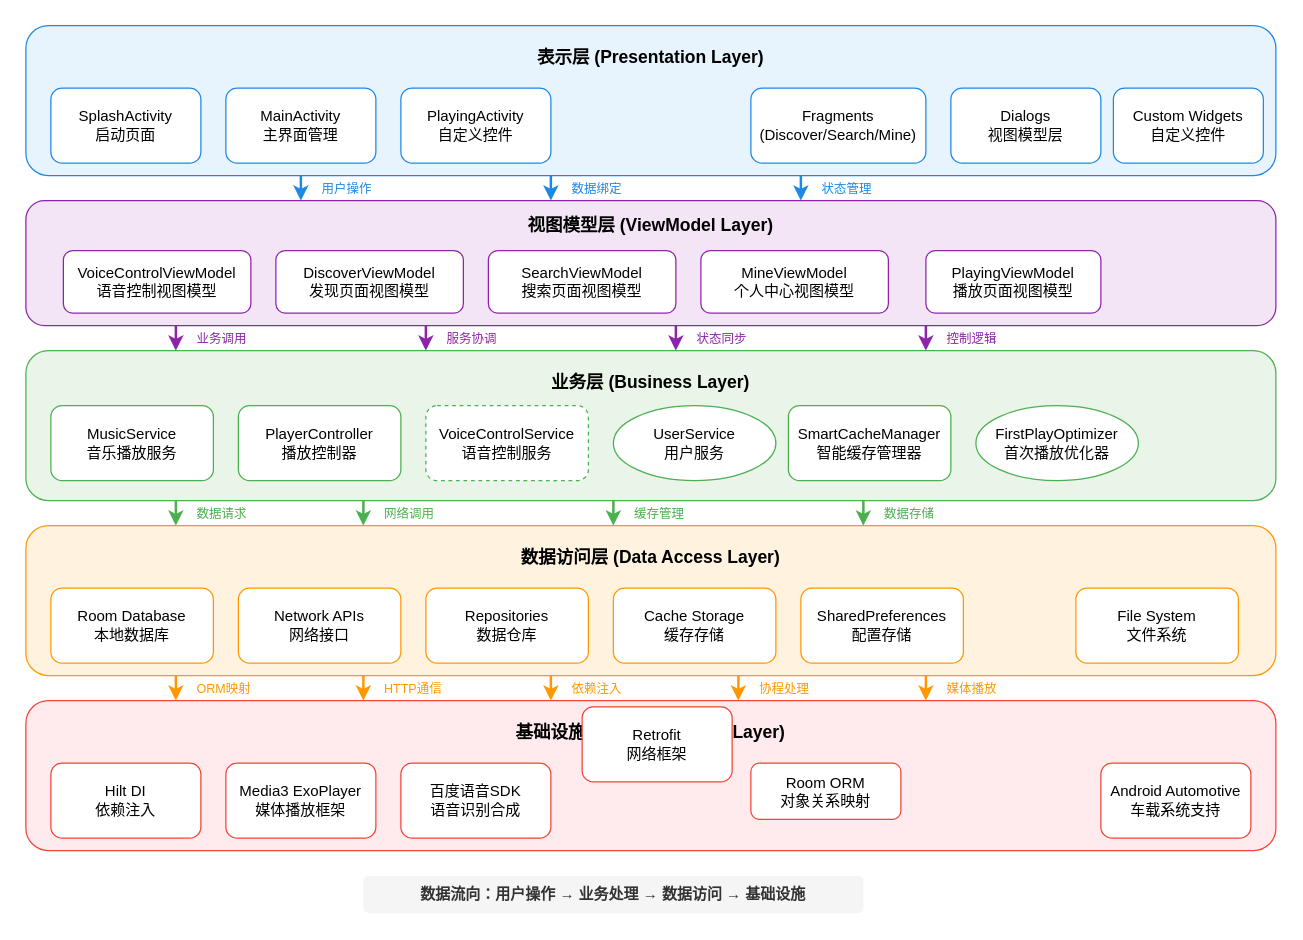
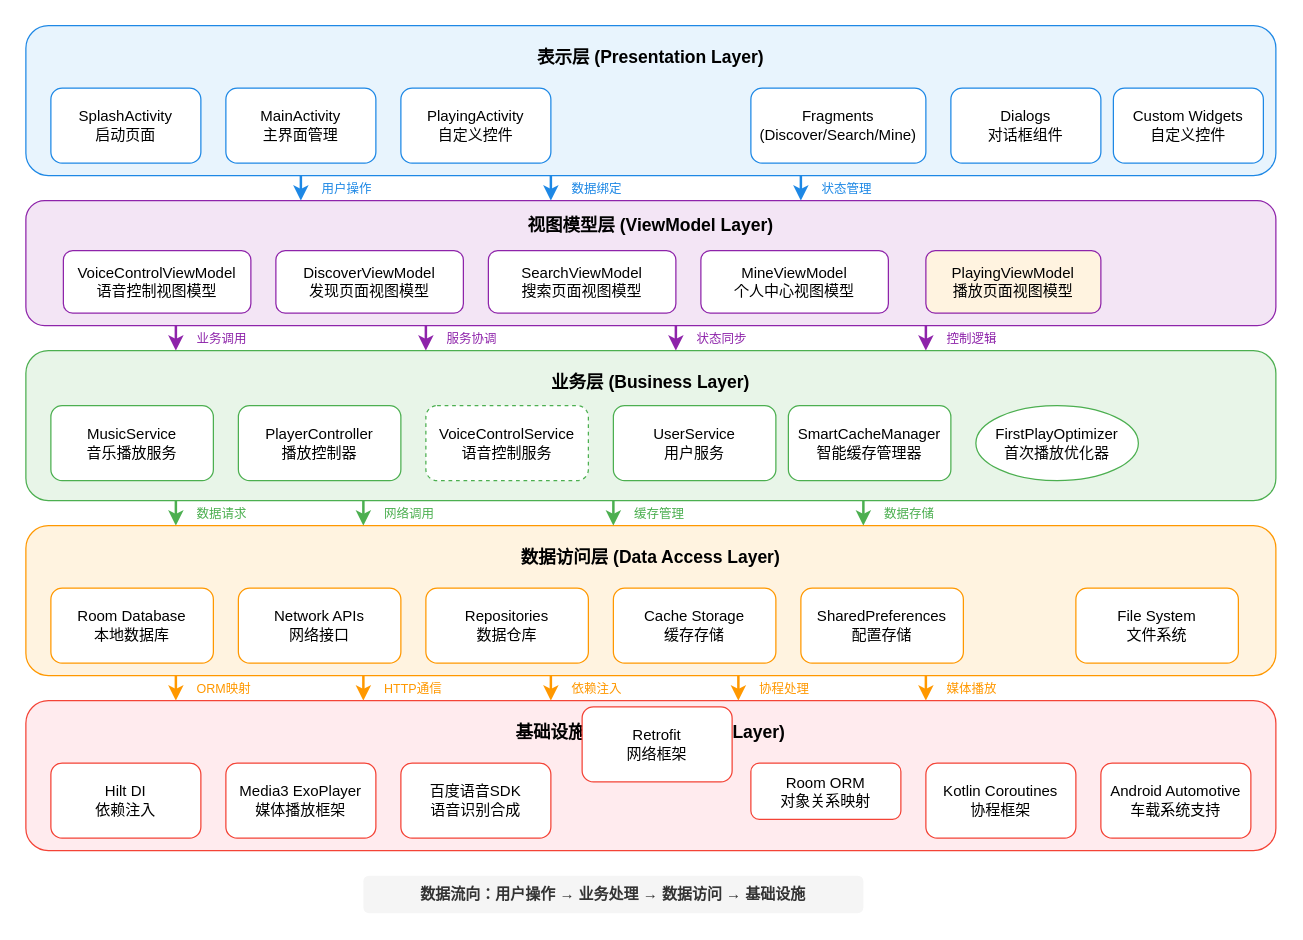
  <mxCell id="0" />
  <mxCell id="1" parent="0" />
  <mxCell id="2" value="表示层 (Presentation Layer)" style="rounded=1;whiteSpace=wrap;html=1;fillColor=#E8F4FD;strokeColor=#1E88E5;fontSize=14;fontStyle=1;verticalAlign=top;spacingTop=10;" parent="1" vertex="1"><mxGeometry x="20" y="20" width="1000" height="120" as="geometry" /></mxCell>
  <mxCell id="3" value="SplashActivity&#10;启动页面" style="rounded=1;whiteSpace=wrap;html=1;fillColor=#FFFFFF;strokeColor=#1E88E5;fontSize=12;" parent="1" vertex="1"><mxGeometry x="40" y="70" width="120" height="60" as="geometry" /></mxCell>
  <mxCell id="4" value="MainActivity&#10;主界面管理" style="rounded=1;whiteSpace=wrap;html=1;fillColor=#FFFFFF;strokeColor=#1E88E5;fontSize=12;" parent="1" vertex="1"><mxGeometry x="180" y="70" width="120" height="60" as="geometry" /></mxCell>
  <mxCell id="5" value="PlayingActivity&#10;自定义控件" style="rounded=1;whiteSpace=wrap;html=1;fillColor=#FFFFFF;strokeColor=#1E88E5;fontSize=12;" parent="1" vertex="1"><mxGeometry x="320" y="70" width="120" height="60" as="geometry" /></mxCell>
  <mxCell id="6" value="Fragments&#10;(Discover/Search/Mine)" style="rounded=1;whiteSpace=wrap;html=1;fillColor=#FFFFFF;strokeColor=#1E88E5;fontSize=12;" parent="1" vertex="1"><mxGeometry x="600" y="70" width="140" height="60" as="geometry" /></mxCell>
- <mxCell id="7" value="Dialogs&#10;视图模型层" style="rounded=1;whiteSpace=wrap;html=1;fillColor=#FFFFFF;strokeColor=#1E88E5;fontSize=12;" parent="1" vertex="1"><mxGeometry x="760" y="70" width="120" height="60" as="geometry" /></mxCell>
+ <mxCell id="7" value="Dialogs&#10;对话框组件" style="rounded=1;whiteSpace=wrap;html=1;fillColor=#FFFFFF;strokeColor=#1E88E5;fontSize=12;" parent="1" vertex="1"><mxGeometry x="760" y="70" width="120" height="60" as="geometry" /></mxCell>
  <mxCell id="8" value="Custom Widgets&#10;自定义控件" style="rounded=1;whiteSpace=wrap;html=1;fillColor=#FFFFFF;strokeColor=#1E88E5;fontSize=12;" parent="1" vertex="1"><mxGeometry x="890" y="70" width="120" height="60" as="geometry" /></mxCell>
  <mxCell id="9" value="视图模型层 (ViewModel Layer)" style="rounded=1;whiteSpace=wrap;html=1;fillColor=#F3E5F5;strokeColor=#8E24AA;fontSize=14;fontStyle=1;verticalAlign=top;spacingTop=5;" parent="1" vertex="1"><mxGeometry x="20" y="160" width="1000" height="100" as="geometry" /></mxCell>
  <mxCell id="10" value="VoiceControlViewModel&#10;语音控制视图模型" style="rounded=1;whiteSpace=wrap;html=1;fillColor=#FFFFFF;strokeColor=#8E24AA;fontSize=12;" parent="1" vertex="1"><mxGeometry x="50" y="200" width="150" height="50" as="geometry" /></mxCell>
  <mxCell id="11" value="DiscoverViewModel&#10;发现页面视图模型" style="rounded=1;whiteSpace=wrap;html=1;fillColor=#FFFFFF;strokeColor=#8E24AA;fontSize=12;" parent="1" vertex="1"><mxGeometry x="220" y="200" width="150" height="50" as="geometry" /></mxCell>
  <mxCell id="12" value="SearchViewModel&#10;搜索页面视图模型" style="rounded=1;whiteSpace=wrap;html=1;fillColor=#FFFFFF;strokeColor=#8E24AA;fontSize=12;" parent="1" vertex="1"><mxGeometry x="390" y="200" width="150" height="50" as="geometry" /></mxCell>
  <mxCell id="13" value="MineViewModel&#10;个人中心视图模型" style="rounded=1;whiteSpace=wrap;html=1;fillColor=#FFFFFF;strokeColor=#8E24AA;fontSize=12;" parent="1" vertex="1"><mxGeometry x="560" y="200" width="150" height="50" as="geometry" /></mxCell>
- <mxCell id="14" value="PlayingViewModel&#10;播放页面视图模型" style="rounded=1;whiteSpace=wrap;html=1;fillColor=#FFFFFF;strokeColor=#8E24AA;fontSize=12;" parent="1" vertex="1"><mxGeometry x="740" y="200" width="140" height="50" as="geometry" /></mxCell>
+ <mxCell id="14" value="PlayingViewModel&#10;播放页面视图模型" style="rounded=1;whiteSpace=wrap;html=1;fillColor=#fff3e0;strokeColor=#8E24AA;fontSize=12;" parent="1" vertex="1"><mxGeometry x="740" y="200" width="140" height="50" as="geometry" /></mxCell>
  <mxCell id="15" value="业务层 (Business Layer)" style="rounded=1;whiteSpace=wrap;html=1;fillColor=#E8F5E8;strokeColor=#4CAF50;fontSize=14;fontStyle=1;verticalAlign=top;spacingTop=10;" parent="1" vertex="1"><mxGeometry x="20" y="280" width="1000" height="120" as="geometry" /></mxCell>
  <mxCell id="16" value="MusicService&#10;音乐播放服务" style="rounded=1;whiteSpace=wrap;html=1;fillColor=#FFFFFF;strokeColor=#4CAF50;fontSize=12;" parent="1" vertex="1"><mxGeometry x="40" y="324" width="130" height="60" as="geometry" /></mxCell>
  <mxCell id="17" value="PlayerController&#10;播放控制器" style="rounded=1;whiteSpace=wrap;html=1;fillColor=#FFFFFF;strokeColor=#4CAF50;fontSize=12;" parent="1" vertex="1"><mxGeometry x="190" y="324" width="130" height="60" as="geometry" /></mxCell>
  <mxCell id="18" value="VoiceControlService&#10;语音控制服务" style="rounded=1;whiteSpace=wrap;html=1;fillColor=#FFFFFF;strokeColor=#4CAF50;fontSize=12;dashed=1;" parent="1" vertex="1"><mxGeometry x="340" y="324" width="130" height="60" as="geometry" /></mxCell>
- <mxCell id="19" value="UserService&#10;用户服务" style="ellipse;whiteSpace=wrap;html=1;fillColor=#FFFFFF;strokeColor=#4CAF50;fontSize=12;" parent="1" vertex="1"><mxGeometry x="490" y="324" width="130" height="60" as="geometry" /></mxCell>
+ <mxCell id="19" value="UserService&#10;用户服务" style="rounded=1;whiteSpace=wrap;html=1;fillColor=#FFFFFF;strokeColor=#4CAF50;fontSize=12;" parent="1" vertex="1"><mxGeometry x="490" y="324" width="130" height="60" as="geometry" /></mxCell>
  <mxCell id="20" value="SmartCacheManager&#10;智能缓存管理器" style="rounded=1;whiteSpace=wrap;html=1;fillColor=#FFFFFF;strokeColor=#4CAF50;fontSize=12;" parent="1" vertex="1"><mxGeometry x="630" y="324" width="130" height="60" as="geometry" /></mxCell>
  <mxCell id="21" value="FirstPlayOptimizer&#10;首次播放优化器" style="ellipse;whiteSpace=wrap;html=1;fillColor=#FFFFFF;strokeColor=#4CAF50;fontSize=12;" parent="1" vertex="1"><mxGeometry x="780" y="324" width="130" height="60" as="geometry" /></mxCell>
  <mxCell id="22" value="数据访问层 (Data Access Layer)" style="rounded=1;whiteSpace=wrap;html=1;fillColor=#FFF3E0;strokeColor=#FF9800;fontSize=14;fontStyle=1;verticalAlign=top;spacingTop=10;" parent="1" vertex="1"><mxGeometry x="20" y="420" width="1000" height="120" as="geometry" /></mxCell>
  <mxCell id="23" value="Room Database&#10;本地数据库" style="rounded=1;whiteSpace=wrap;html=1;fillColor=#FFFFFF;strokeColor=#FF9800;fontSize=12;" parent="1" vertex="1"><mxGeometry x="40" y="470" width="130" height="60" as="geometry" /></mxCell>
  <mxCell id="24" value="Network APIs&#10;网络接口" style="rounded=1;whiteSpace=wrap;html=1;fillColor=#FFFFFF;strokeColor=#FF9800;fontSize=12;" parent="1" vertex="1"><mxGeometry x="190" y="470" width="130" height="60" as="geometry" /></mxCell>
  <mxCell id="25" value="Repositories&#10;数据仓库" style="rounded=1;whiteSpace=wrap;html=1;fillColor=#FFFFFF;strokeColor=#FF9800;fontSize=12;" parent="1" vertex="1"><mxGeometry x="340" y="470" width="130" height="60" as="geometry" /></mxCell>
  <mxCell id="26" value="Cache Storage&#10;缓存存储" style="rounded=1;whiteSpace=wrap;html=1;fillColor=#FFFFFF;strokeColor=#FF9800;fontSize=12;" parent="1" vertex="1"><mxGeometry x="490" y="470" width="130" height="60" as="geometry" /></mxCell>
  <mxCell id="27" value="SharedPreferences&#10;配置存储" style="rounded=1;whiteSpace=wrap;html=1;fillColor=#FFFFFF;strokeColor=#FF9800;fontSize=12;" parent="1" vertex="1"><mxGeometry x="640" y="470" width="130" height="60" as="geometry" /></mxCell>
  <mxCell id="28" value="File System&#10;文件系统" style="rounded=1;whiteSpace=wrap;html=1;fillColor=#FFFFFF;strokeColor=#FF9800;fontSize=12;" parent="1" vertex="1"><mxGeometry x="860" y="470" width="130" height="60" as="geometry" /></mxCell>
  <mxCell id="29" value="基础设施层 (Infrastructure Layer)" style="rounded=1;whiteSpace=wrap;html=1;fillColor=#FFEBEE;strokeColor=#F44336;fontSize=14;fontStyle=1;verticalAlign=top;spacingTop=10;" parent="1" vertex="1"><mxGeometry x="20" y="560" width="1000" height="120" as="geometry" /></mxCell>
  <mxCell id="30" value="Hilt DI&#10;依赖注入" style="rounded=1;whiteSpace=wrap;html=1;fillColor=#FFFFFF;strokeColor=#F44336;fontSize=12;" parent="1" vertex="1"><mxGeometry x="40" y="610" width="120" height="60" as="geometry" /></mxCell>
  <mxCell id="31" value="Media3 ExoPlayer&#10;媒体播放框架" style="rounded=1;whiteSpace=wrap;html=1;fillColor=#FFFFFF;strokeColor=#F44336;fontSize=12;" parent="1" vertex="1"><mxGeometry x="180" y="610" width="120" height="60" as="geometry" /></mxCell>
  <mxCell id="32" value="百度语音SDK&#10;语音识别合成" style="rounded=1;whiteSpace=wrap;html=1;fillColor=#FFFFFF;strokeColor=#F44336;fontSize=12;" parent="1" vertex="1"><mxGeometry x="320" y="610" width="120" height="60" as="geometry" /></mxCell>
  <mxCell id="33" value="Retrofit&#10;网络框架" style="rounded=1;whiteSpace=wrap;html=1;fillColor=#FFFFFF;strokeColor=#F44336;fontSize=12;" parent="1" vertex="1"><mxGeometry x="465" y="565" width="120" height="60" as="geometry" /></mxCell>
  <mxCell id="34" value="Room ORM&#10;对象关系映射" style="rounded=1;whiteSpace=wrap;html=1;fillColor=#FFFFFF;strokeColor=#F44336;fontSize=12;" parent="1" vertex="1"><mxGeometry x="600" y="610" width="120" height="45" as="geometry" /></mxCell>
+ <mxCell id="35" value="Kotlin Coroutines&#10;协程框架" style="rounded=1;whiteSpace=wrap;html=1;fillColor=#FFFFFF;strokeColor=#F44336;fontSize=12;" parent="1" vertex="1"><mxGeometry x="740" y="610" width="120" height="60" as="geometry" /></mxCell>
  <mxCell id="36" value="Android Automotive&#10;车载系统支持" style="rounded=1;whiteSpace=wrap;html=1;fillColor=#FFFFFF;strokeColor=#F44336;fontSize=12;" parent="1" vertex="1"><mxGeometry x="880" y="610" width="120" height="60" as="geometry" /></mxCell>
  <mxCell id="37" value="用户操作" style="endArrow=classic;html=1;rounded=0;strokeColor=#1E88E5;strokeWidth=2;fontColor=#1E88E5;fontSize=10;labelPosition=right;verticalLabelPosition=middle;align=left;spacingLeft=15;" parent="1" edge="1"><mxGeometry width="50" height="50" relative="1" as="geometry"><mxPoint x="240" y="140" as="sourcePoint" /><mxPoint x="240" y="160" as="targetPoint" /></mxGeometry></mxCell>
  <mxCell id="38" value="数据绑定" style="endArrow=classic;html=1;rounded=0;strokeColor=#1E88E5;strokeWidth=2;fontColor=#1E88E5;fontSize=10;labelPosition=right;verticalLabelPosition=middle;align=left;spacingLeft=15;" parent="1" edge="1"><mxGeometry width="50" height="50" relative="1" as="geometry"><mxPoint x="440" y="140" as="sourcePoint" /><mxPoint x="440" y="160" as="targetPoint" /></mxGeometry></mxCell>
  <mxCell id="39" value="状态管理" style="endArrow=classic;html=1;rounded=0;strokeColor=#1E88E5;strokeWidth=2;fontColor=#1E88E5;fontSize=10;labelPosition=right;verticalLabelPosition=middle;align=left;spacingLeft=15;" parent="1" edge="1"><mxGeometry width="50" height="50" relative="1" as="geometry"><mxPoint x="640" y="140" as="sourcePoint" /><mxPoint x="640" y="160" as="targetPoint" /></mxGeometry></mxCell>
  <mxCell id="40" value="业务调用" style="endArrow=classic;html=1;rounded=0;strokeColor=#8E24AA;strokeWidth=2;fontColor=#8E24AA;fontSize=10;labelPosition=right;verticalLabelPosition=middle;align=left;spacingLeft=15;" parent="1" edge="1"><mxGeometry width="50" height="50" relative="1" as="geometry"><mxPoint x="140" y="260" as="sourcePoint" /><mxPoint x="140" y="280" as="targetPoint" /></mxGeometry></mxCell>
  <mxCell id="41" value="服务协调" style="endArrow=classic;html=1;rounded=0;strokeColor=#8E24AA;strokeWidth=2;fontColor=#8E24AA;fontSize=10;labelPosition=right;verticalLabelPosition=middle;align=left;spacingLeft=15;" parent="1" edge="1"><mxGeometry width="50" height="50" relative="1" as="geometry"><mxPoint x="340" y="260" as="sourcePoint" /><mxPoint x="340" y="280" as="targetPoint" /></mxGeometry></mxCell>
  <mxCell id="42" value="状态同步" style="endArrow=classic;html=1;rounded=0;strokeColor=#8E24AA;strokeWidth=2;fontColor=#8E24AA;fontSize=10;labelPosition=right;verticalLabelPosition=middle;align=left;spacingLeft=15;" parent="1" edge="1"><mxGeometry width="50" height="50" relative="1" as="geometry"><mxPoint x="540" y="260" as="sourcePoint" /><mxPoint x="540" y="280" as="targetPoint" /></mxGeometry></mxCell>
  <mxCell id="43" value="控制逻辑" style="endArrow=classic;html=1;rounded=0;strokeColor=#8E24AA;strokeWidth=2;fontColor=#8E24AA;fontSize=10;labelPosition=right;verticalLabelPosition=middle;align=left;spacingLeft=15;" parent="1" edge="1"><mxGeometry width="50" height="50" relative="1" as="geometry"><mxPoint x="740" y="260" as="sourcePoint" /><mxPoint x="740" y="280" as="targetPoint" /></mxGeometry></mxCell>
  <mxCell id="44" value="数据请求" style="endArrow=classic;html=1;rounded=0;strokeColor=#4CAF50;strokeWidth=2;fontColor=#4CAF50;fontSize=10;labelPosition=right;verticalLabelPosition=middle;align=left;spacingLeft=15;" parent="1" edge="1"><mxGeometry width="50" height="50" relative="1" as="geometry"><mxPoint x="140" y="400" as="sourcePoint" /><mxPoint x="140" y="420" as="targetPoint" /></mxGeometry></mxCell>
  <mxCell id="45" value="网络调用" style="endArrow=classic;html=1;rounded=0;strokeColor=#4CAF50;strokeWidth=2;fontColor=#4CAF50;fontSize=10;labelPosition=right;verticalLabelPosition=middle;align=left;spacingLeft=15;" parent="1" edge="1"><mxGeometry width="50" height="50" relative="1" as="geometry"><mxPoint x="290" y="400" as="sourcePoint" /><mxPoint x="290" y="420" as="targetPoint" /></mxGeometry></mxCell>
  <mxCell id="46" value="缓存管理" style="endArrow=classic;html=1;rounded=0;strokeColor=#4CAF50;strokeWidth=2;fontColor=#4CAF50;fontSize=10;labelPosition=right;verticalLabelPosition=middle;align=left;spacingLeft=15;" parent="1" edge="1"><mxGeometry width="50" height="50" relative="1" as="geometry"><mxPoint x="490" y="400" as="sourcePoint" /><mxPoint x="490" y="420" as="targetPoint" /></mxGeometry></mxCell>
  <mxCell id="47" value="数据存储" style="endArrow=classic;html=1;rounded=0;strokeColor=#4CAF50;strokeWidth=2;fontColor=#4CAF50;fontSize=10;labelPosition=right;verticalLabelPosition=middle;align=left;spacingLeft=15;" parent="1" edge="1"><mxGeometry width="50" height="50" relative="1" as="geometry"><mxPoint x="690" y="400" as="sourcePoint" /><mxPoint x="690" y="420" as="targetPoint" /></mxGeometry></mxCell>
  <mxCell id="48" value="ORM映射" style="endArrow=classic;html=1;rounded=0;strokeColor=#FF9800;strokeWidth=2;fontColor=#FF9800;fontSize=10;labelPosition=right;verticalLabelPosition=middle;align=left;spacingLeft=15;" parent="1" edge="1"><mxGeometry width="50" height="50" relative="1" as="geometry"><mxPoint x="140" y="540" as="sourcePoint" /><mxPoint x="140" y="560" as="targetPoint" /></mxGeometry></mxCell>
  <mxCell id="49" value="HTTP通信" style="endArrow=classic;html=1;rounded=0;strokeColor=#FF9800;strokeWidth=2;fontColor=#FF9800;fontSize=10;labelPosition=right;verticalLabelPosition=middle;align=left;spacingLeft=15;" parent="1" edge="1"><mxGeometry width="50" height="50" relative="1" as="geometry"><mxPoint x="290" y="540" as="sourcePoint" /><mxPoint x="290" y="560" as="targetPoint" /></mxGeometry></mxCell>
  <mxCell id="50" value="依赖注入" style="endArrow=classic;html=1;rounded=0;strokeColor=#FF9800;strokeWidth=2;fontColor=#FF9800;fontSize=10;labelPosition=right;verticalLabelPosition=middle;align=left;spacingLeft=15;" parent="1" edge="1"><mxGeometry width="50" height="50" relative="1" as="geometry"><mxPoint x="440" y="540" as="sourcePoint" /><mxPoint x="440" y="560" as="targetPoint" /></mxGeometry></mxCell>
  <mxCell id="51" value="协程处理" style="endArrow=classic;html=1;rounded=0;strokeColor=#FF9800;strokeWidth=2;fontColor=#FF9800;fontSize=10;labelPosition=right;verticalLabelPosition=middle;align=left;spacingLeft=15;" parent="1" edge="1"><mxGeometry width="50" height="50" relative="1" as="geometry"><mxPoint x="590" y="540" as="sourcePoint" /><mxPoint x="590" y="560" as="targetPoint" /></mxGeometry></mxCell>
  <mxCell id="52" value="媒体播放" style="endArrow=classic;html=1;rounded=0;strokeColor=#FF9800;strokeWidth=2;fontColor=#FF9800;fontSize=10;labelPosition=right;verticalLabelPosition=middle;align=left;spacingLeft=15;" parent="1" edge="1"><mxGeometry width="50" height="50" relative="1" as="geometry"><mxPoint x="740" y="540" as="sourcePoint" /><mxPoint x="740" y="560" as="targetPoint" /></mxGeometry></mxCell>
  <mxCell id="53" value="数据流向：用户操作 → 业务处理 → 数据访问 → 基础设施" style="text;html=1;strokeColor=none;fillColor=#F5F5F5;align=center;verticalAlign=middle;whiteSpace=wrap;rounded=1;fontSize=12;fontStyle=1;fontColor=#333333;" parent="1" vertex="1"><mxGeometry x="290" y="700" width="400" height="30" as="geometry" /></mxCell>
